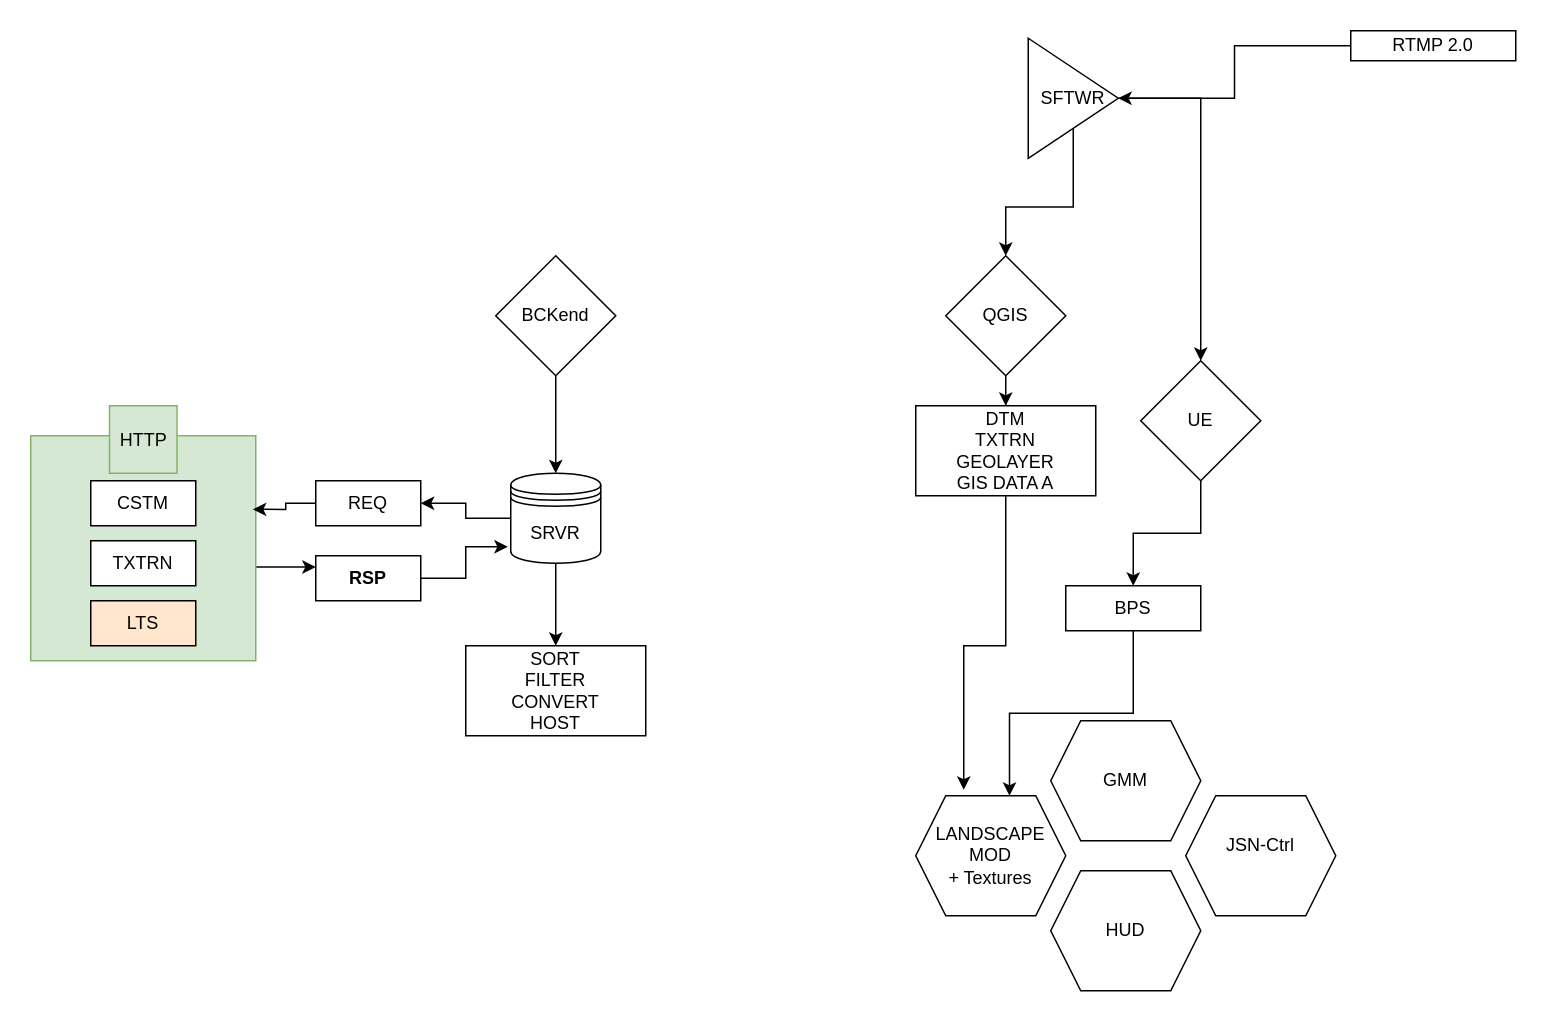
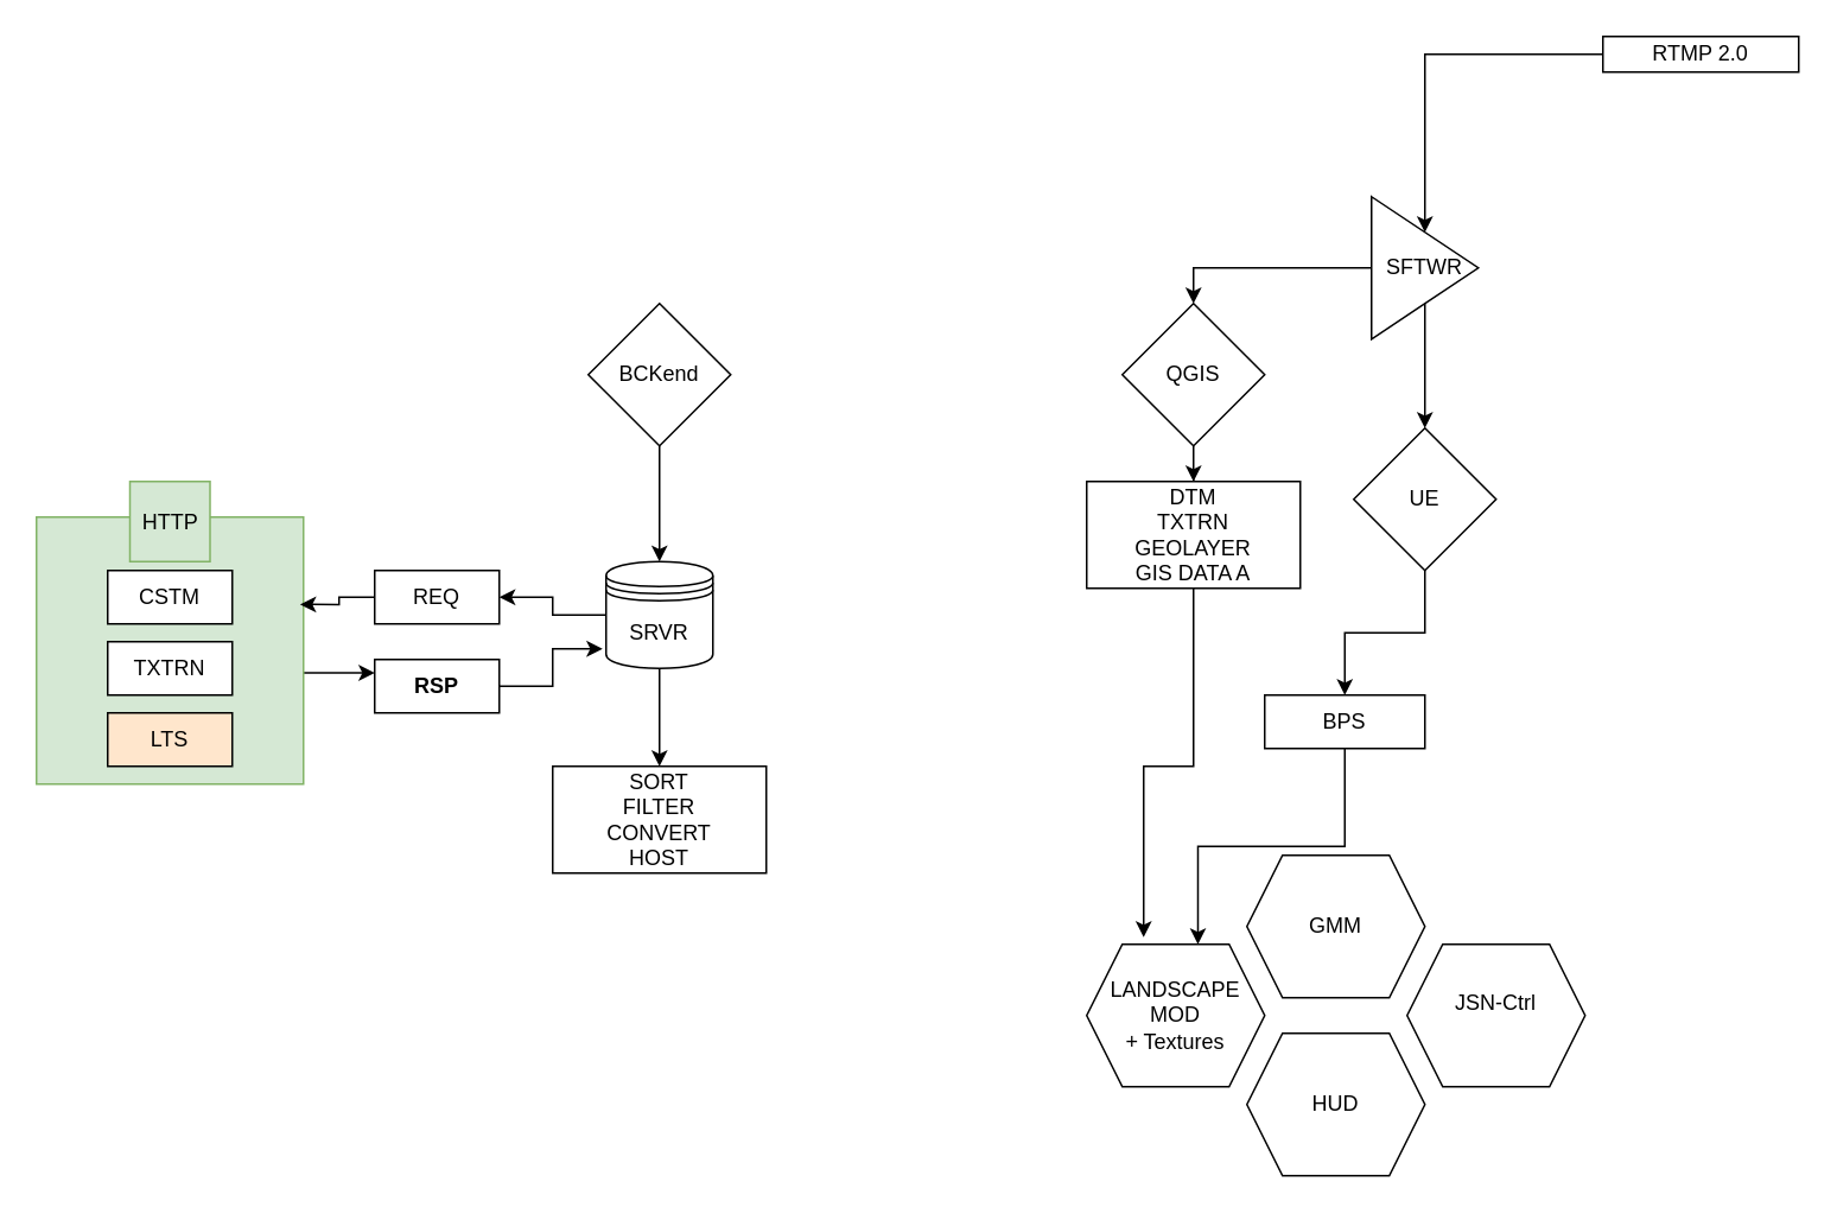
  <mxCell id="0" />
  <mxCell id="1" parent="0" />
  <mxCell id="2" style="edgeStyle=orthogonalEdgeStyle;rounded=0;orthogonalLoop=1;jettySize=auto;html=1;exitX=1;exitY=0.75;exitDx=0;exitDy=0;entryX=0;entryY=0.25;entryDx=0;entryDy=0;" edge="1" parent="1" source="3" target="24"><mxGeometry relative="1" as="geometry"><Array as="points"><mxPoint x="80" y="380" /><mxPoint x="145" y="380" /><mxPoint x="145" y="378" /></Array></mxGeometry></mxCell>
  <mxCell id="3" value="" style="whiteSpace=wrap;html=1;aspect=fixed;fillColor=#d5e8d4;strokeColor=#82b366;" vertex="1" parent="1"><mxGeometry x="20" y="290" width="150" height="150" as="geometry" /></mxCell>
  <mxCell id="4" style="edgeStyle=orthogonalEdgeStyle;rounded=0;orthogonalLoop=1;jettySize=auto;html=1;" edge="1" parent="1" source="5" target="11"><mxGeometry relative="1" as="geometry" /></mxCell>
  <mxCell id="5" value="&lt;div&gt;RTMP 2.0&lt;/div&gt;" style="rounded=0;whiteSpace=wrap;html=1;" parent="1" vertex="1"><mxGeometry x="900" y="20" width="110" height="20" as="geometry" /></mxCell>
  <mxCell id="6" value="" style="edgeStyle=orthogonalEdgeStyle;rounded=0;orthogonalLoop=1;jettySize=auto;html=1;" parent="1" source="7" target="8" edge="1"><mxGeometry relative="1" as="geometry" /></mxCell>
  <mxCell id="7" value="QGIS" style="rhombus;whiteSpace=wrap;html=1;rounded=0;" parent="1" vertex="1"><mxGeometry x="630" y="170" width="80" height="80" as="geometry" /></mxCell>
  <mxCell id="8" value="DTM&lt;br&gt;TXTRN&lt;br&gt;&lt;div&gt;GEOLAYER&lt;/div&gt;&lt;div&gt;GIS DATA A&lt;/div&gt;" style="whiteSpace=wrap;html=1;rounded=0;" parent="1" vertex="1"><mxGeometry x="610" y="270" width="120" height="60" as="geometry" /></mxCell>
  <mxCell id="9" style="edgeStyle=orthogonalEdgeStyle;rounded=0;orthogonalLoop=1;jettySize=auto;html=1;entryX=0.5;entryY=0;entryDx=0;entryDy=0;" edge="1" parent="1" source="11" target="7"><mxGeometry relative="1" as="geometry" /></mxCell>
  <mxCell id="10" style="edgeStyle=orthogonalEdgeStyle;rounded=0;orthogonalLoop=1;jettySize=auto;html=1;" edge="1" parent="1" source="11" target="13"><mxGeometry relative="1" as="geometry" /></mxCell>
- <mxCell id="11" value="SFTWR" style="triangle;whiteSpace=wrap;html=1;" vertex="1" parent="1"><mxGeometry x="685" y="25" width="60" height="80" as="geometry" /></mxCell>
+ <mxCell id="11" value="SFTWR" style="triangle;whiteSpace=wrap;html=1;" vertex="1" parent="1"><mxGeometry x="770" y="110" width="60" height="80" as="geometry" /></mxCell>
  <mxCell id="12" value="" style="edgeStyle=orthogonalEdgeStyle;rounded=0;orthogonalLoop=1;jettySize=auto;html=1;" edge="1" parent="1" source="13" target="29"><mxGeometry relative="1" as="geometry" /></mxCell>
  <mxCell id="13" value="&lt;div&gt;UE&lt;/div&gt;" style="rhombus;whiteSpace=wrap;html=1;rounded=0;" vertex="1" parent="1"><mxGeometry x="760" y="240" width="80" height="80" as="geometry" /></mxCell>
  <mxCell id="14" style="edgeStyle=orthogonalEdgeStyle;rounded=0;orthogonalLoop=1;jettySize=auto;html=1;entryX=0.5;entryY=0;entryDx=0;entryDy=0;" edge="1" parent="1" source="15" target="18"><mxGeometry relative="1" as="geometry" /></mxCell>
  <mxCell id="15" value="&lt;div&gt;BCKend&lt;/div&gt;" style="rhombus;whiteSpace=wrap;html=1;rounded=0;" vertex="1" parent="1"><mxGeometry x="330" y="170" width="80" height="80" as="geometry" /></mxCell>
  <mxCell id="16" value="" style="edgeStyle=orthogonalEdgeStyle;rounded=0;orthogonalLoop=1;jettySize=auto;html=1;" edge="1" parent="1" source="18" target="23"><mxGeometry relative="1" as="geometry" /></mxCell>
  <mxCell id="17" value="" style="edgeStyle=orthogonalEdgeStyle;rounded=0;orthogonalLoop=1;jettySize=auto;html=1;" edge="1" parent="1" source="18" target="27"><mxGeometry relative="1" as="geometry" /></mxCell>
  <mxCell id="18" value="&lt;div&gt;SRVR&lt;/div&gt;" style="shape=datastore;whiteSpace=wrap;html=1;" vertex="1" parent="1"><mxGeometry x="340" y="315" width="60" height="60" as="geometry" /></mxCell>
  <mxCell id="19" value="CSTM" style="whiteSpace=wrap;html=1;" vertex="1" parent="1"><mxGeometry x="60" y="320" width="70" height="30" as="geometry" /></mxCell>
  <mxCell id="20" value="TXTRN" style="whiteSpace=wrap;html=1;" vertex="1" parent="1"><mxGeometry x="60" y="360" width="70" height="30" as="geometry" /></mxCell>
  <mxCell id="21" value="&lt;div&gt;LTS&lt;/div&gt;" style="whiteSpace=wrap;html=1;fillColor=#ffe6cc;" vertex="1" parent="1"><mxGeometry x="60" y="400" width="70" height="30" as="geometry" /></mxCell>
  <mxCell id="22" value="&lt;div&gt;HTTP&lt;/div&gt;" style="whiteSpace=wrap;html=1;aspect=fixed;fillColor=#d5e8d4;strokeColor=#82b366;" vertex="1" parent="1"><mxGeometry x="72.5" y="270" width="45" height="45" as="geometry" /></mxCell>
  <mxCell id="23" value="REQ" style="whiteSpace=wrap;html=1;" vertex="1" parent="1"><mxGeometry x="210" y="320" width="70" height="30" as="geometry" /></mxCell>
  <mxCell id="24" value="RSP" style="whiteSpace=wrap;html=1;fontStyle=1" vertex="1" parent="1"><mxGeometry x="210" y="370" width="70" height="30" as="geometry" /></mxCell>
  <mxCell id="25" style="edgeStyle=orthogonalEdgeStyle;rounded=0;orthogonalLoop=1;jettySize=auto;html=1;entryX=0.987;entryY=0.327;entryDx=0;entryDy=0;entryPerimeter=0;" edge="1" parent="1" source="23" target="3"><mxGeometry relative="1" as="geometry" /></mxCell>
  <mxCell id="26" style="edgeStyle=orthogonalEdgeStyle;rounded=0;orthogonalLoop=1;jettySize=auto;html=1;entryX=-0.033;entryY=0.817;entryDx=0;entryDy=0;entryPerimeter=0;" edge="1" parent="1" source="24" target="18"><mxGeometry relative="1" as="geometry" /></mxCell>
  <mxCell id="27" value="SORT&lt;br&gt;FILTER&lt;br&gt;CONVERT&lt;br&gt;HOST" style="whiteSpace=wrap;html=1;" vertex="1" parent="1"><mxGeometry x="310" y="430" width="120" height="60" as="geometry" /></mxCell>
  <mxCell id="28" value="" style="edgeStyle=orthogonalEdgeStyle;rounded=0;orthogonalLoop=1;jettySize=auto;html=1;entryX=0.625;entryY=0;entryDx=0;entryDy=0;" edge="1" parent="1" source="29" target="30"><mxGeometry relative="1" as="geometry"><mxPoint x="680" y="480" as="targetPoint" /></mxGeometry></mxCell>
  <mxCell id="29" value="BPS&lt;br&gt;" style="whiteSpace=wrap;html=1;rounded=0;" vertex="1" parent="1"><mxGeometry x="710" y="390" width="90" height="30" as="geometry" /></mxCell>
  <mxCell id="30" value="LANDSCAPE MOD&lt;br&gt;&lt;div&gt;+ Textures&lt;/div&gt;" style="shape=hexagon;perimeter=hexagonPerimeter2;whiteSpace=wrap;html=1;fixedSize=1;" vertex="1" parent="1"><mxGeometry x="610" y="530" width="100" height="80" as="geometry" /></mxCell>
  <mxCell id="31" style="edgeStyle=orthogonalEdgeStyle;rounded=0;orthogonalLoop=1;jettySize=auto;html=1;entryX=0.32;entryY=-0.05;entryDx=0;entryDy=0;entryPerimeter=0;" edge="1" parent="1" source="8" target="30"><mxGeometry relative="1" as="geometry" /></mxCell>
  <mxCell id="32" value="&lt;div&gt;GMM&lt;/div&gt;" style="shape=hexagon;perimeter=hexagonPerimeter2;whiteSpace=wrap;html=1;fixedSize=1;" vertex="1" parent="1"><mxGeometry x="700" y="480" width="100" height="80" as="geometry" /></mxCell>
  <mxCell id="33" value="&lt;div&gt;JSN-Ctrl&lt;/div&gt;&lt;div&gt;&lt;br&gt;&lt;/div&gt;" style="shape=hexagon;perimeter=hexagonPerimeter2;whiteSpace=wrap;html=1;fixedSize=1;" vertex="1" parent="1"><mxGeometry x="790" y="530" width="100" height="80" as="geometry" /></mxCell>
  <mxCell id="34" value="&lt;div&gt;HUD&lt;/div&gt;" style="shape=hexagon;perimeter=hexagonPerimeter2;whiteSpace=wrap;html=1;fixedSize=1;" vertex="1" parent="1"><mxGeometry x="700" y="580" width="100" height="80" as="geometry" /></mxCell>
